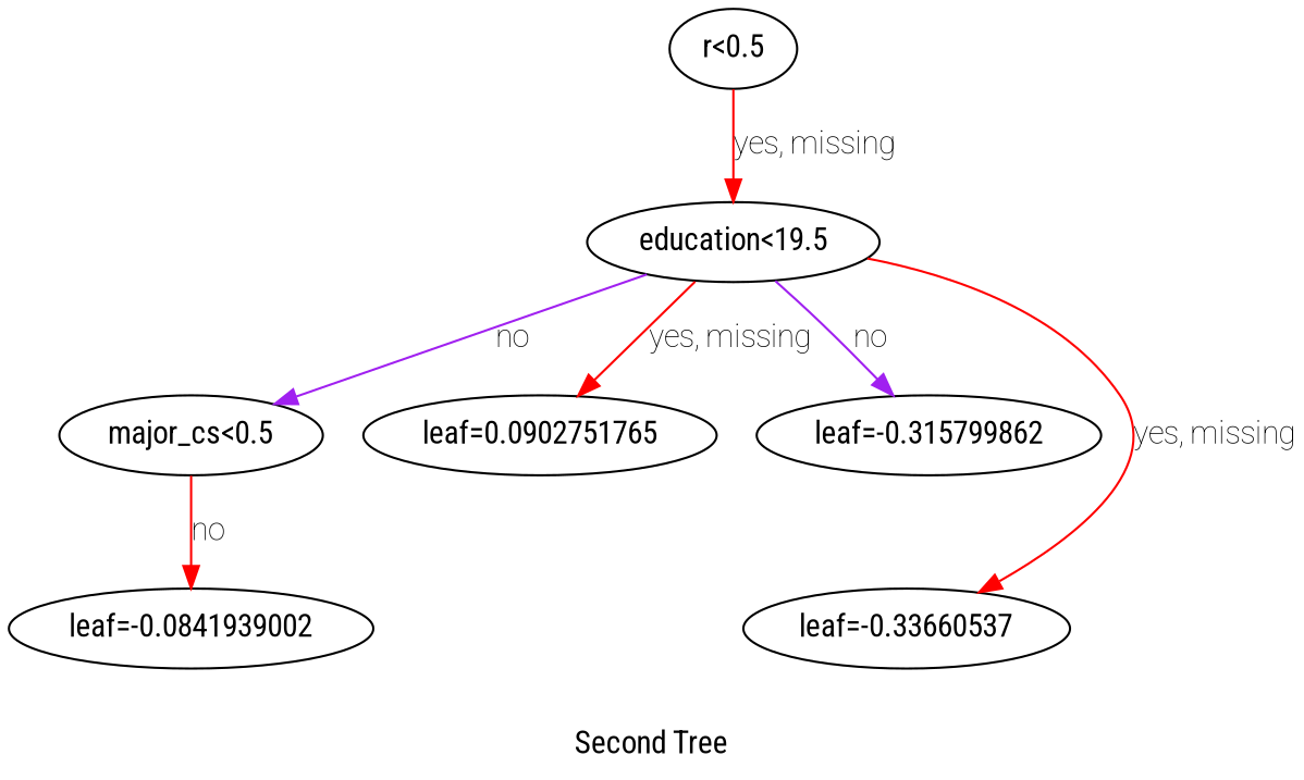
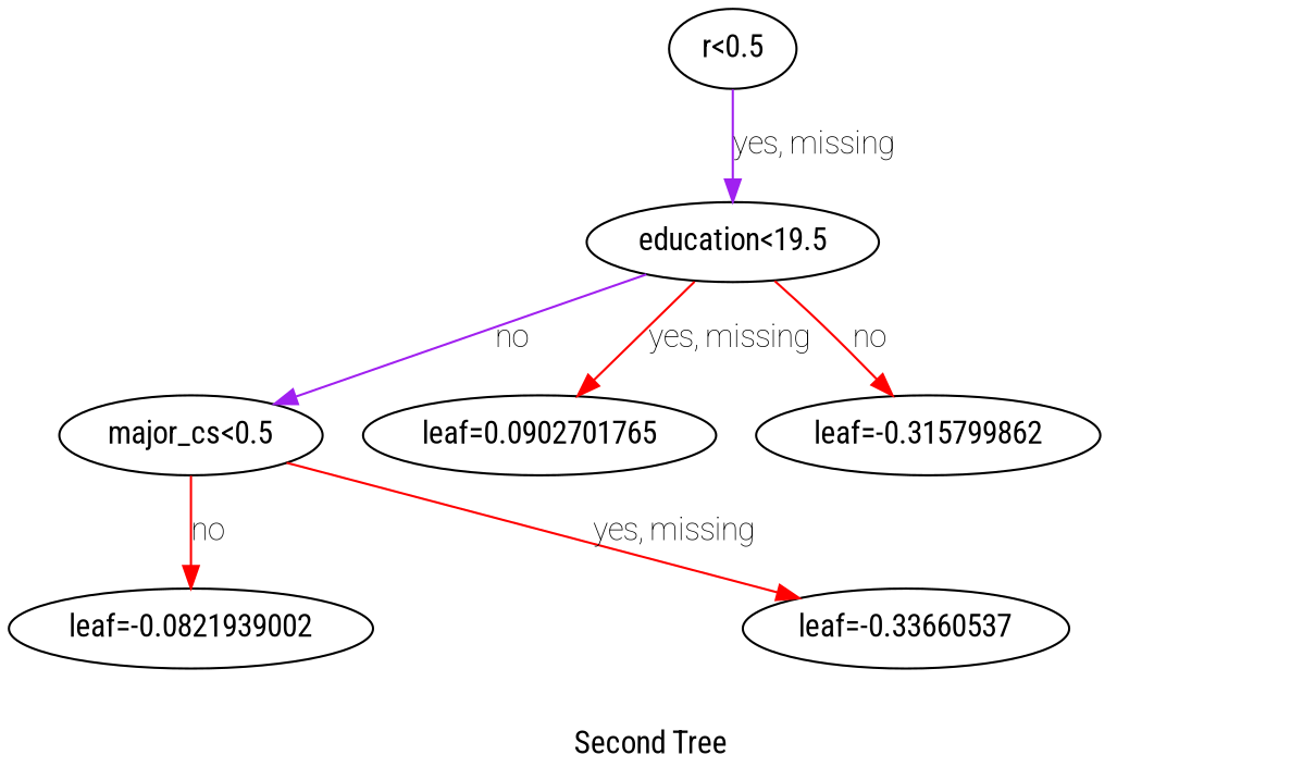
  digraph {
    fontname="Roboto Condensed"
    label="Second Tree"
    rankdir=TB
    node [fontname="Roboto Condensed"]
    edge [color=purple fontname="Roboto Thin"]
    n1 [label="r<0.5"]
    n2 [label="education<19.5"]
    n3 [label="major_cs<0.5"]
-   n4 [label="leaf=0.0902751765"]
+   n4 [label="leaf=0.0902701765"]
    n5 [label="leaf=-0.315799862"]
    n6 [label="leaf=-0.33660537"]
-   n7 [label="leaf=-0.0841939002"]
-   n1 -> n2 [color=red label="yes, missing"]
+   n7 [label="leaf=-0.0821939002"]
+   n1 -> n2 [label="yes, missing"]
    n2 -> n3 [label=no]
    n2 -> n4 [color=red label="yes, missing"]
-   n2 -> n5 [label=no]
-   n2 -> n6 [color=red label="yes, missing"]
+   n2 -> n5 [color=red label=no]
+   n3 -> n6 [color=red label="yes, missing"]
    n3 -> n7 [color=red label=no]
  }
